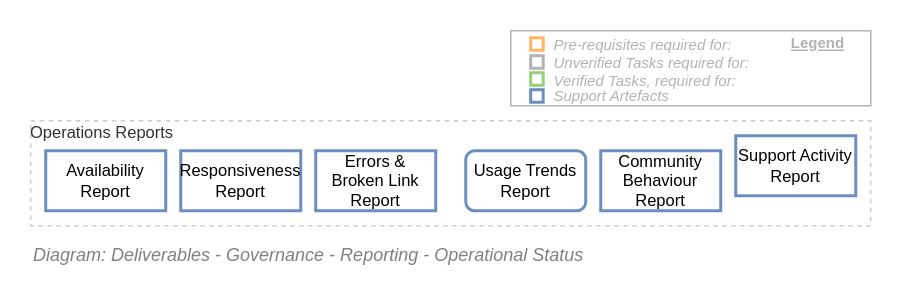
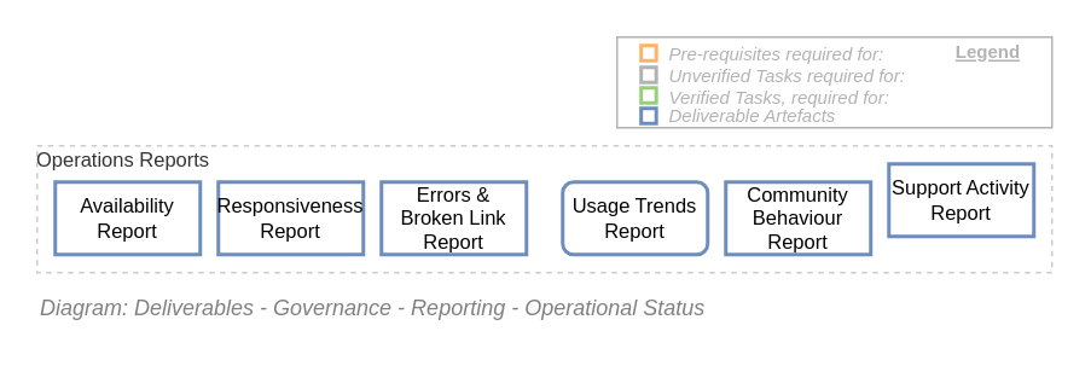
  <mxCell id="0" />
  <mxCell id="1" value="Diagram" parent="0" />
  <mxCell id="2" value="Operations Reports" style="rounded=0;whiteSpace=wrap;html=1;shadow=0;glass=0;comic=0;strokeColor=#CCCCCC;fillColor=none;fontSize=11;align=left;fontColor=#333333;recursiveResize=0;container=1;collapsible=0;verticalAlign=top;absoluteArcSize=1;spacing=0;spacingTop=-3;dashed=1;" parent="1" vertex="1"><mxGeometry x="20" y="80" width="560" height="70" as="geometry" /></mxCell>
  <mxCell id="3" value="Availability Report" style="rounded=0;whiteSpace=wrap;html=1;shadow=0;glass=0;comic=0;strokeColor=#6c8ebf;fontSize=11;align=center;recursiveResize=0;container=1;collapsible=0;fillColor=none;strokeWidth=2;" parent="2" vertex="1"><mxGeometry x="10" y="20" width="80" height="40" as="geometry" /></mxCell>
  <mxCell id="4" value="Errors &amp;amp; Broken Link&lt;br&gt;Report" style="rounded=0;whiteSpace=wrap;html=1;shadow=0;glass=0;comic=0;strokeColor=#6c8ebf;fontSize=11;align=center;recursiveResize=0;container=1;collapsible=0;fillColor=none;strokeWidth=2;" parent="2" vertex="1"><mxGeometry x="190" y="20" width="80" height="40" as="geometry" /></mxCell>
  <mxCell id="5" value="Responsiveness&lt;br&gt;Report" style="rounded=0;whiteSpace=wrap;html=1;shadow=0;glass=0;comic=0;strokeColor=#6c8ebf;fontSize=11;align=center;recursiveResize=0;container=1;collapsible=0;fillColor=none;strokeWidth=2;" parent="2" vertex="1"><mxGeometry x="100" y="20" width="80" height="40" as="geometry" /></mxCell>
  <mxCell id="6" value="Usage Trends&lt;br style=&quot;font-size: 11px;&quot;&gt;Report" style="whiteSpace=wrap;html=1;shadow=0;glass=0;comic=0;strokeColor=#6c8ebf;fontSize=11;align=center;recursiveResize=0;container=1;collapsible=0;fillColor=none;strokeWidth=2;rounded=1;" parent="2" vertex="1"><mxGeometry x="290" y="20" width="80" height="40" as="geometry" /></mxCell>
  <mxCell id="7" value="Community&lt;br style=&quot;font-size: 11px;&quot;&gt;Behaviour Report" style="rounded=0;whiteSpace=wrap;html=1;shadow=0;glass=0;comic=0;strokeColor=#6c8ebf;fontSize=11;align=center;recursiveResize=0;container=1;collapsible=0;fillColor=none;strokeWidth=2;" parent="2" vertex="1"><mxGeometry x="380" y="20" width="80" height="40" as="geometry" /></mxCell>
  <mxCell id="8" value="Support Activity Report" style="rounded=0;whiteSpace=wrap;html=1;shadow=0;glass=0;comic=0;strokeColor=#6c8ebf;fontSize=11;align=center;recursiveResize=0;container=1;collapsible=0;fillColor=none;strokeWidth=2;" parent="2" vertex="1"><mxGeometry x="470" y="10" width="80" height="40" as="geometry" /></mxCell>
  <mxCell id="9" value="Legend" parent="0" />
  <mxCell id="10" value="" style="rounded=0;whiteSpace=wrap;html=1;fontSize=10;align=left;container=1;collapsible=0;fontColor=#B3B3B3;strokeColor=#B3B3B3;" parent="9" vertex="1"><mxGeometry x="340" y="20" width="240" height="50" as="geometry" /></mxCell>
  <mxCell id="11" value="" style="whiteSpace=wrap;html=1;aspect=fixed;fillColor=none;fontSize=10;align=left;fontStyle=2;strokeWidth=2;strokeColor=#FFB366;" parent="10" vertex="1"><mxGeometry x="13.294" y="4.667" width="8.333" height="8.333" as="geometry" /></mxCell>
  <mxCell id="12" value="" style="whiteSpace=wrap;html=1;aspect=fixed;fillColor=none;fontSize=10;align=left;fontStyle=2;strokeWidth=2;strokeColor=#97D077;" parent="10" vertex="1"><mxGeometry x="13.294" y="28" width="8.333" height="8.333" as="geometry" /></mxCell>
  <mxCell id="13" value="" style="whiteSpace=wrap;html=1;aspect=fixed;strokeColor=#6c8ebf;fontSize=10;align=left;fontStyle=2;strokeWidth=2;fillColor=none;" parent="10" vertex="1"><mxGeometry x="13.294" y="39.333" width="8.333" height="8.333" as="geometry" /></mxCell>
  <mxCell id="14" value="Pre-requisites required for:" style="text;html=1;strokeColor=none;fillColor=none;align=left;verticalAlign=middle;whiteSpace=wrap;rounded=0;fontSize=10;fontStyle=2;fontColor=#B3B3B3;" parent="10" vertex="1"><mxGeometry x="26.595" y="4.667" width="213.405" height="8.333" as="geometry" /></mxCell>
  <mxCell id="15" value="Verified Tasks, required for:" style="text;html=1;strokeColor=none;fillColor=none;align=left;verticalAlign=middle;whiteSpace=wrap;rounded=0;fontSize=10;fontStyle=2;fontColor=#B3B3B3;" parent="10" vertex="1"><mxGeometry x="26.59" y="30" width="213.41" height="6.33" as="geometry" /></mxCell>
- <mxCell id="16" value="Support Artefacts" style="text;html=1;strokeColor=none;fillColor=none;align=left;verticalAlign=middle;whiteSpace=wrap;rounded=0;fontSize=10;fontStyle=2;fontColor=#B3B3B3;" parent="10" vertex="1"><mxGeometry x="26.595" y="39.333" width="213.405" height="8.333" as="geometry" /></mxCell>
+ <mxCell id="16" value="Deliverable Artefacts" style="text;html=1;strokeColor=none;fillColor=none;align=left;verticalAlign=middle;whiteSpace=wrap;rounded=0;fontSize=10;fontStyle=2;fontColor=#B3B3B3;" parent="10" vertex="1"><mxGeometry x="26.595" y="39.333" width="213.405" height="8.333" as="geometry" /></mxCell>
  <mxCell id="17" value="Legend" style="text;html=1;strokeColor=none;fillColor=none;align=center;verticalAlign=middle;whiteSpace=wrap;rounded=0;fontSize=10;fontStyle=5;fontColor=#B3B3B3;" parent="10" vertex="1"><mxGeometry x="180" width="50" height="16.67" as="geometry" /></mxCell>
  <mxCell id="18" value="" style="whiteSpace=wrap;html=1;aspect=fixed;fontSize=10;align=left;fontStyle=2;strokeWidth=2;fontColor=#333333;fillColor=none;strokeColor=#B3B3B3;" parent="10" vertex="1"><mxGeometry x="13.294" y="16.667" width="8.333" height="8.333" as="geometry" /></mxCell>
  <mxCell id="19" value="Unverified Tasks required for:" style="text;html=1;strokeColor=none;fillColor=none;align=left;verticalAlign=middle;whiteSpace=wrap;rounded=0;fontSize=10;fontStyle=2;fontColor=#B3B3B3;" parent="10" vertex="1"><mxGeometry x="26.595" y="16.667" width="213.405" height="8.333" as="geometry" /></mxCell>
  <mxCell id="20" value="Title/Diagram" parent="0" />
  <mxCell id="21" value="&lt;font style=&quot;font-size: 12px&quot;&gt;Diagram: Deliverables - Governance - Reporting - Operational Status&lt;br style=&quot;font-size: 12px&quot;&gt;&lt;/font&gt;" style="text;strokeColor=none;fillColor=none;html=1;fontSize=12;fontStyle=2;verticalAlign=middle;align=left;shadow=0;glass=0;comic=0;opacity=30;fontColor=#808080;rounded=0;" parent="20" vertex="1"><mxGeometry x="20" y="160" width="520" height="20" as="geometry" /></mxCell>
